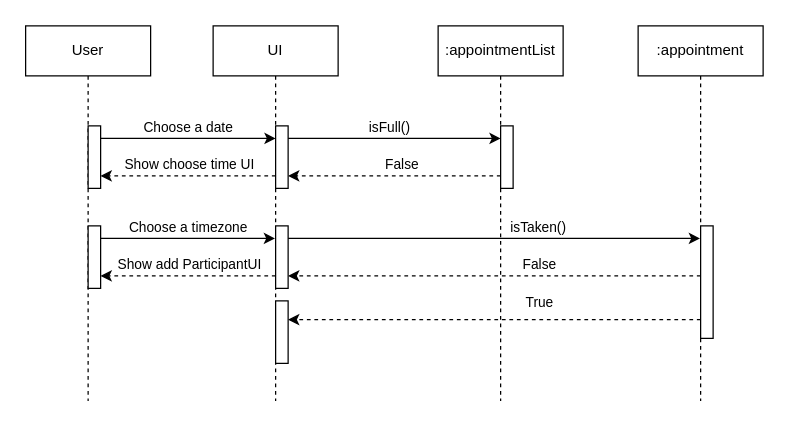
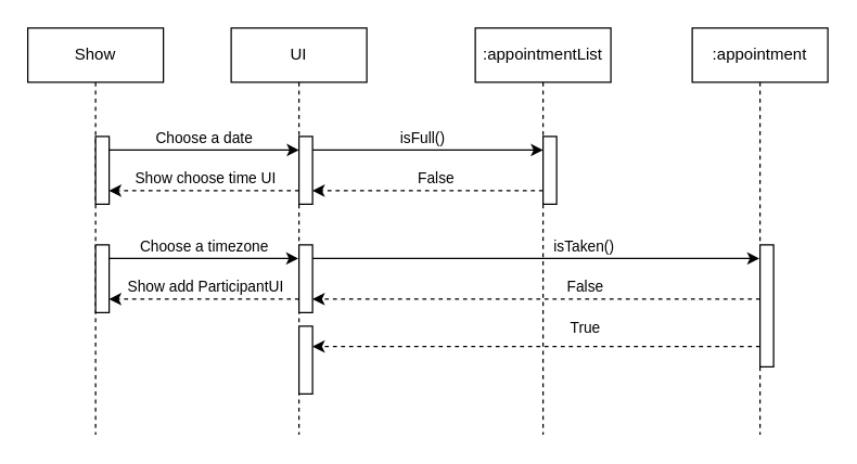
  <mxCell id="0" />
  <mxCell id="1" parent="0" />
  <mxCell id="2" value=":appointmentList" style="shape=umlLifeline;perimeter=lifelinePerimeter;whiteSpace=wrap;html=1;container=0;dropTarget=0;collapsible=0;recursiveResize=0;outlineConnect=0;portConstraint=eastwest;newEdgeStyle={&quot;edgeStyle&quot;:&quot;elbowEdgeStyle&quot;,&quot;elbow&quot;:&quot;vertical&quot;,&quot;curved&quot;:0,&quot;rounded&quot;:0};" parent="1" vertex="1"><mxGeometry x="350" y="20" width="100" height="300" as="geometry" /></mxCell>
  <mxCell id="3" value="" style="html=1;points=[];perimeter=orthogonalPerimeter;outlineConnect=0;targetShapes=umlLifeline;portConstraint=eastwest;newEdgeStyle={&quot;edgeStyle&quot;:&quot;elbowEdgeStyle&quot;,&quot;elbow&quot;:&quot;vertical&quot;,&quot;curved&quot;:0,&quot;rounded&quot;:0};" parent="2" vertex="1"><mxGeometry x="50" y="80" width="10" height="50" as="geometry" /></mxCell>
  <mxCell id="4" value=":appointment" style="shape=umlLifeline;perimeter=lifelinePerimeter;whiteSpace=wrap;html=1;container=0;dropTarget=0;collapsible=0;recursiveResize=0;outlineConnect=0;portConstraint=eastwest;newEdgeStyle={&quot;edgeStyle&quot;:&quot;elbowEdgeStyle&quot;,&quot;elbow&quot;:&quot;vertical&quot;,&quot;curved&quot;:0,&quot;rounded&quot;:0};" parent="1" vertex="1"><mxGeometry x="510" y="20" width="100" height="300" as="geometry" /></mxCell>
  <mxCell id="5" value="" style="html=1;points=[];perimeter=orthogonalPerimeter;outlineConnect=0;targetShapes=umlLifeline;portConstraint=eastwest;newEdgeStyle={&quot;edgeStyle&quot;:&quot;elbowEdgeStyle&quot;,&quot;elbow&quot;:&quot;vertical&quot;,&quot;curved&quot;:0,&quot;rounded&quot;:0};" parent="4" vertex="1"><mxGeometry x="50" y="160" width="10" height="90" as="geometry" /></mxCell>
  <mxCell id="6" value="UI" style="shape=umlLifeline;perimeter=lifelinePerimeter;whiteSpace=wrap;html=1;container=0;dropTarget=0;collapsible=0;recursiveResize=0;outlineConnect=0;portConstraint=eastwest;newEdgeStyle={&quot;edgeStyle&quot;:&quot;elbowEdgeStyle&quot;,&quot;elbow&quot;:&quot;vertical&quot;,&quot;curved&quot;:0,&quot;rounded&quot;:0};" vertex="1" parent="1"><mxGeometry x="170" y="20" width="100" height="300" as="geometry" /></mxCell>
  <mxCell id="7" value="" style="html=1;points=[];perimeter=orthogonalPerimeter;outlineConnect=0;targetShapes=umlLifeline;portConstraint=eastwest;newEdgeStyle={&quot;edgeStyle&quot;:&quot;elbowEdgeStyle&quot;,&quot;elbow&quot;:&quot;vertical&quot;,&quot;curved&quot;:0,&quot;rounded&quot;:0};" vertex="1" parent="6"><mxGeometry x="50" y="80" width="10" height="50" as="geometry" /></mxCell>
  <mxCell id="8" value="" style="html=1;points=[];perimeter=orthogonalPerimeter;outlineConnect=0;targetShapes=umlLifeline;portConstraint=eastwest;newEdgeStyle={&quot;edgeStyle&quot;:&quot;elbowEdgeStyle&quot;,&quot;elbow&quot;:&quot;vertical&quot;,&quot;curved&quot;:0,&quot;rounded&quot;:0};" vertex="1" parent="6"><mxGeometry x="50" y="160" width="10" height="50" as="geometry" /></mxCell>
  <mxCell id="9" value="" style="html=1;points=[];perimeter=orthogonalPerimeter;outlineConnect=0;targetShapes=umlLifeline;portConstraint=eastwest;newEdgeStyle={&quot;edgeStyle&quot;:&quot;elbowEdgeStyle&quot;,&quot;elbow&quot;:&quot;vertical&quot;,&quot;curved&quot;:0,&quot;rounded&quot;:0};" vertex="1" parent="6"><mxGeometry x="50" y="220" width="10" height="50" as="geometry" /></mxCell>
  <mxCell id="10" style="edgeStyle=elbowEdgeStyle;rounded=0;orthogonalLoop=1;jettySize=auto;html=1;elbow=horizontal;curved=0;" edge="1" parent="1"><mxGeometry relative="1" as="geometry"><mxPoint x="230" y="110" as="sourcePoint" /><mxPoint x="400" y="110" as="targetPoint" /></mxGeometry></mxCell>
  <mxCell id="11" value="isFull()" style="edgeLabel;html=1;align=center;verticalAlign=middle;resizable=0;points=[];" vertex="1" connectable="0" parent="10"><mxGeometry x="-0.103" y="2" relative="1" as="geometry"><mxPoint x="4" y="-8" as="offset" /></mxGeometry></mxCell>
  <mxCell id="12" style="edgeStyle=elbowEdgeStyle;rounded=0;orthogonalLoop=1;jettySize=auto;html=1;elbow=vertical;curved=0;dashed=1;" edge="1" parent="1"><mxGeometry relative="1" as="geometry"><mxPoint x="230" y="139.995" as="targetPoint" /><mxPoint x="400" y="139.995" as="sourcePoint" /></mxGeometry></mxCell>
  <mxCell id="13" value="False" style="edgeLabel;html=1;align=center;verticalAlign=middle;resizable=0;points=[];" vertex="1" connectable="0" parent="12"><mxGeometry x="-0.322" y="1" relative="1" as="geometry"><mxPoint x="-22" y="-11" as="offset" /></mxGeometry></mxCell>
  <mxCell id="14" style="edgeStyle=elbowEdgeStyle;rounded=0;orthogonalLoop=1;jettySize=auto;html=1;elbow=vertical;curved=0;" edge="1" parent="1" target="4"><mxGeometry relative="1" as="geometry"><mxPoint x="230" y="190.001" as="sourcePoint" /><mxPoint x="399.5" y="190.001" as="targetPoint" /></mxGeometry></mxCell>
  <mxCell id="15" value="isTaken()" style="edgeLabel;html=1;align=center;verticalAlign=middle;resizable=0;points=[];" vertex="1" connectable="0" parent="14"><mxGeometry x="0.17" y="-1" relative="1" as="geometry"><mxPoint x="7" y="-11" as="offset" /></mxGeometry></mxCell>
  <mxCell id="16" style="edgeStyle=elbowEdgeStyle;rounded=0;orthogonalLoop=1;jettySize=auto;html=1;elbow=vertical;curved=0;dashed=1;" edge="1" parent="1" target="8"><mxGeometry relative="1" as="geometry"><mxPoint x="560" y="220.001" as="sourcePoint" /><mxPoint x="410" y="220.001" as="targetPoint" /></mxGeometry></mxCell>
  <mxCell id="17" value="False" style="edgeLabel;html=1;align=center;verticalAlign=middle;resizable=0;points=[];" vertex="1" connectable="0" parent="16"><mxGeometry x="-0.141" y="-3" relative="1" as="geometry"><mxPoint x="12" y="-7" as="offset" /></mxGeometry></mxCell>
- <mxCell id="18" value="User" style="shape=umlLifeline;perimeter=lifelinePerimeter;whiteSpace=wrap;html=1;container=0;dropTarget=0;collapsible=0;recursiveResize=0;outlineConnect=0;portConstraint=eastwest;newEdgeStyle={&quot;edgeStyle&quot;:&quot;elbowEdgeStyle&quot;,&quot;elbow&quot;:&quot;vertical&quot;,&quot;curved&quot;:0,&quot;rounded&quot;:0};" vertex="1" parent="1"><mxGeometry x="20" y="20" width="100" height="300" as="geometry" /></mxCell>
+ <mxCell id="18" value="Show" style="shape=umlLifeline;perimeter=lifelinePerimeter;whiteSpace=wrap;html=1;container=0;dropTarget=0;collapsible=0;recursiveResize=0;outlineConnect=0;portConstraint=eastwest;newEdgeStyle={&quot;edgeStyle&quot;:&quot;elbowEdgeStyle&quot;,&quot;elbow&quot;:&quot;vertical&quot;,&quot;curved&quot;:0,&quot;rounded&quot;:0};" vertex="1" parent="1"><mxGeometry x="20" y="20" width="100" height="300" as="geometry" /></mxCell>
  <mxCell id="19" value="" style="html=1;points=[];perimeter=orthogonalPerimeter;outlineConnect=0;targetShapes=umlLifeline;portConstraint=eastwest;newEdgeStyle={&quot;edgeStyle&quot;:&quot;elbowEdgeStyle&quot;,&quot;elbow&quot;:&quot;vertical&quot;,&quot;curved&quot;:0,&quot;rounded&quot;:0};" vertex="1" parent="18"><mxGeometry x="50" y="80" width="10" height="50" as="geometry" /></mxCell>
  <mxCell id="20" value="" style="html=1;points=[];perimeter=orthogonalPerimeter;outlineConnect=0;targetShapes=umlLifeline;portConstraint=eastwest;newEdgeStyle={&quot;edgeStyle&quot;:&quot;elbowEdgeStyle&quot;,&quot;elbow&quot;:&quot;vertical&quot;,&quot;curved&quot;:0,&quot;rounded&quot;:0};" vertex="1" parent="18"><mxGeometry x="50" y="160" width="10" height="50" as="geometry" /></mxCell>
  <mxCell id="21" style="edgeStyle=elbowEdgeStyle;rounded=0;orthogonalLoop=1;jettySize=auto;html=1;elbow=vertical;curved=0;" edge="1" parent="1"><mxGeometry relative="1" as="geometry"><mxPoint x="80" y="110.002" as="sourcePoint" /><mxPoint x="220" y="110.002" as="targetPoint" /></mxGeometry></mxCell>
  <mxCell id="22" value="Choose a date" style="edgeLabel;html=1;align=center;verticalAlign=middle;resizable=0;points=[];" vertex="1" connectable="0" parent="21"><mxGeometry x="0.362" y="-1" relative="1" as="geometry"><mxPoint x="-25" y="-11" as="offset" /></mxGeometry></mxCell>
  <mxCell id="23" style="edgeStyle=elbowEdgeStyle;rounded=0;orthogonalLoop=1;jettySize=auto;html=1;elbow=vertical;curved=0;" edge="1" parent="1"><mxGeometry relative="1" as="geometry"><mxPoint x="80" y="190.002" as="sourcePoint" /><mxPoint x="219.5" y="190.002" as="targetPoint" /></mxGeometry></mxCell>
  <mxCell id="24" value="Choose a timezone" style="edgeLabel;html=1;align=center;verticalAlign=middle;resizable=0;points=[];" vertex="1" connectable="0" parent="23"><mxGeometry x="0.404" y="2" relative="1" as="geometry"><mxPoint x="-28" y="-8" as="offset" /></mxGeometry></mxCell>
  <mxCell id="25" style="edgeStyle=elbowEdgeStyle;rounded=0;orthogonalLoop=1;jettySize=auto;html=1;elbow=vertical;curved=0;dashed=1;" edge="1" parent="1"><mxGeometry relative="1" as="geometry"><mxPoint x="220" y="140.032" as="sourcePoint" /><mxPoint x="80" y="140" as="targetPoint" /></mxGeometry></mxCell>
  <mxCell id="26" value="Show choose time UI" style="edgeLabel;html=1;align=center;verticalAlign=middle;resizable=0;points=[];" vertex="1" connectable="0" parent="25"><mxGeometry x="-0.436" y="1" relative="1" as="geometry"><mxPoint x="-31" y="-11" as="offset" /></mxGeometry></mxCell>
  <mxCell id="27" style="edgeStyle=elbowEdgeStyle;rounded=0;orthogonalLoop=1;jettySize=auto;html=1;elbow=vertical;curved=0;dashed=1;" edge="1" parent="1"><mxGeometry relative="1" as="geometry"><mxPoint x="220" y="220.002" as="sourcePoint" /><mxPoint x="80" y="220.002" as="targetPoint" /></mxGeometry></mxCell>
  <mxCell id="28" value="Show add ParticipantUI" style="edgeLabel;html=1;align=center;verticalAlign=middle;resizable=0;points=[];" vertex="1" connectable="0" parent="27"><mxGeometry x="-0.243" relative="1" as="geometry"><mxPoint x="-17" y="-10" as="offset" /></mxGeometry></mxCell>
  <mxCell id="29" style="edgeStyle=elbowEdgeStyle;rounded=0;orthogonalLoop=1;jettySize=auto;html=1;elbow=vertical;curved=0;dashed=1;" edge="1" parent="1" source="5" target="9"><mxGeometry relative="1" as="geometry" /></mxCell>
  <mxCell id="30" value="True" style="edgeLabel;html=1;align=center;verticalAlign=middle;resizable=0;points=[];" vertex="1" connectable="0" parent="29"><mxGeometry x="-0.327" y="-2" relative="1" as="geometry"><mxPoint x="-19" y="-13" as="offset" /></mxGeometry></mxCell>
